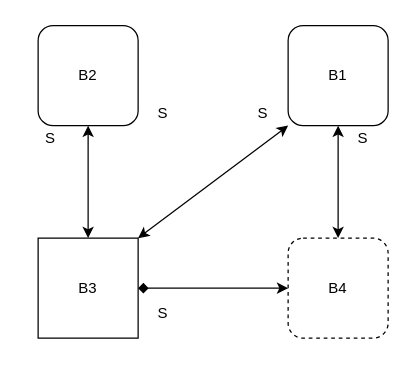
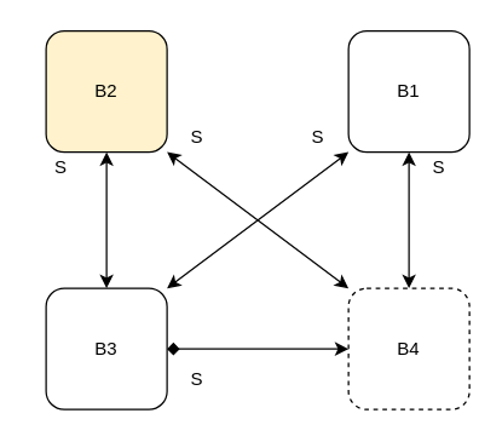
  <mxCell id="0" />
  <mxCell id="1" parent="0" />
- <mxCell id="2" value="B2" style="rounded=1;whiteSpace=wrap;html=1;" parent="1" vertex="1"><mxGeometry x="30" y="20" width="80" height="80" as="geometry" /></mxCell>
+ <mxCell id="2" value="B2" style="rounded=1;whiteSpace=wrap;html=1;fillColor=#fff2cc;" parent="1" vertex="1"><mxGeometry x="30" y="20" width="80" height="80" as="geometry" /></mxCell>
  <mxCell id="3" value="B1" style="rounded=1;whiteSpace=wrap;html=1;" parent="1" vertex="1"><mxGeometry x="230" y="20" width="80" height="80" as="geometry" /></mxCell>
- <mxCell id="4" value="B3" style="whiteSpace=wrap;html=1;rounded=0;" parent="1" vertex="1"><mxGeometry x="30" y="190" width="80" height="80" as="geometry" /></mxCell>
+ <mxCell id="4" value="B3" style="rounded=1;whiteSpace=wrap;html=1;" parent="1" vertex="1"><mxGeometry x="30" y="190" width="80" height="80" as="geometry" /></mxCell>
  <mxCell id="5" value="B4" style="rounded=1;whiteSpace=wrap;html=1;dashed=1;" parent="1" vertex="1"><mxGeometry x="230" y="190" width="80" height="80" as="geometry" /></mxCell>
  <mxCell id="6" value="" style="endArrow=classic;startArrow=classic;html=1;entryX=0.5;entryY=1;entryDx=0;entryDy=0;exitX=0.5;exitY=0;exitDx=0;exitDy=0;" parent="1" source="4" target="2" edge="1"><mxGeometry width="50" height="50" relative="1" as="geometry"><mxPoint x="30" y="310" as="sourcePoint" /><mxPoint x="80" y="260" as="targetPoint" /></mxGeometry></mxCell>
  <mxCell id="7" value="" style="endArrow=diamond;startArrow=classic;html=1;entryX=1;entryY=0.5;entryDx=0;entryDy=0;exitX=0;exitY=0.5;exitDx=0;exitDy=0;" parent="1" source="5" target="4" edge="1"><mxGeometry width="50" height="50" relative="1" as="geometry"><mxPoint x="30" y="340" as="sourcePoint" /><mxPoint x="80" y="290" as="targetPoint" /></mxGeometry></mxCell>
+ <mxCell id="8" value="" style="endArrow=classic;startArrow=classic;html=1;entryX=0;entryY=0;entryDx=0;entryDy=0;exitX=1;exitY=1;exitDx=0;exitDy=0;" parent="1" source="2" target="5" edge="1"><mxGeometry width="50" height="50" relative="1" as="geometry"><mxPoint x="30" y="310" as="sourcePoint" /><mxPoint x="80" y="260" as="targetPoint" /></mxGeometry></mxCell>
  <mxCell id="9" value="" style="endArrow=classic;startArrow=classic;html=1;exitX=1;exitY=0;exitDx=0;exitDy=0;entryX=0;entryY=1;entryDx=0;entryDy=0;" parent="1" source="4" target="3" edge="1"><mxGeometry width="50" height="50" relative="1" as="geometry"><mxPoint x="380" y="160" as="sourcePoint" /><mxPoint x="430" y="110" as="targetPoint" /></mxGeometry></mxCell>
  <mxCell id="10" value="" style="endArrow=classic;startArrow=classic;html=1;entryX=0.5;entryY=1;entryDx=0;entryDy=0;exitX=0.5;exitY=0;exitDx=0;exitDy=0;" parent="1" source="5" target="3" edge="1"><mxGeometry width="50" height="50" relative="1" as="geometry"><mxPoint x="57" y="310" as="sourcePoint" /><mxPoint x="107" y="260" as="targetPoint" /></mxGeometry></mxCell>
  <mxCell id="11" value="S" style="text;html=1;strokeColor=none;fillColor=none;align=center;verticalAlign=middle;whiteSpace=wrap;rounded=0;" vertex="1" parent="1"><mxGeometry x="270" y="100" width="40" height="20" as="geometry" /></mxCell>
  <mxCell id="12" value="S" style="text;html=1;strokeColor=none;fillColor=none;align=center;verticalAlign=middle;whiteSpace=wrap;rounded=0;" vertex="1" parent="1"><mxGeometry x="20" y="100" width="40" height="20" as="geometry" /></mxCell>
  <mxCell id="13" value="S" style="text;html=1;strokeColor=none;fillColor=none;align=center;verticalAlign=middle;whiteSpace=wrap;rounded=0;" vertex="1" parent="1"><mxGeometry x="110" y="240" width="40" height="20" as="geometry" /></mxCell>
  <mxCell id="14" value="S" style="text;html=1;strokeColor=none;fillColor=none;align=center;verticalAlign=middle;whiteSpace=wrap;rounded=0;" vertex="1" parent="1"><mxGeometry x="110" y="80" width="40" height="20" as="geometry" /></mxCell>
  <mxCell id="15" value="S" style="text;html=1;strokeColor=none;fillColor=none;align=center;verticalAlign=middle;whiteSpace=wrap;rounded=0;" vertex="1" parent="1"><mxGeometry x="190" y="80" width="40" height="20" as="geometry" /></mxCell>
